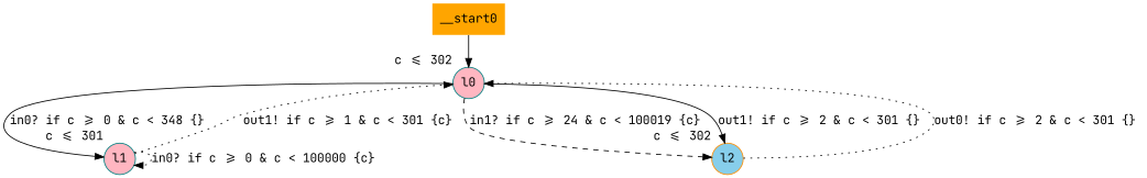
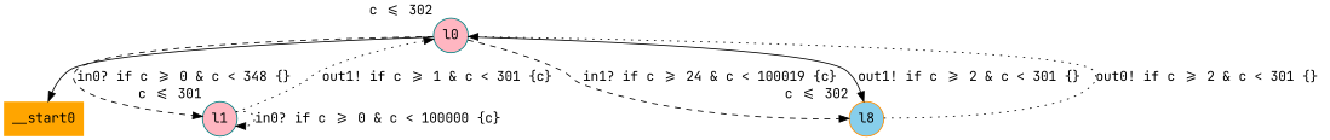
  digraph {
    fontname="JetBrains Mono"
    node [color=darkorange fillcolor=lightpink fontname="JetBrains Mono" shape=circle style=filled margin=0 xlabel="c <= 302"]
    edge [fontname="JetBrains Mono" style=dotted]
    __start0 [fillcolor=orange shape=none margin="" xlabel=""]
    n2 [color=teal label=l0]
    n3 [color=teal label=l1 xlabel="c <= 301"]
-   n4 [fillcolor=skyblue label=l2]
-   __start0 -> n2 [style=solid]
-   n2 -> n3 [label="in0? if c >= 0 & c < 348 {} " style=solid]
+   n4 [fillcolor=skyblue label=l8]
+   n2 -> __start0 [style=solid]
+   n2 -> n3 [label="in0? if c >= 0 & c < 348 {} " style=dashed]
    n2 -> n4 [label="in1? if c >= 24 & c < 100019 {c} " style=dashed]
    n2 -> n4 [label="out1! if c >= 2 & c < 301 {} " style=solid]
    n3 -> n2 [label="out1! if c >= 1 & c < 301 {c} "]
    n3 -> n3 [label="in0? if c >= 0 & c < 100000 {c} "]
    n4 -> n2 [label="out0! if c >= 2 & c < 301 {} "]
  }
